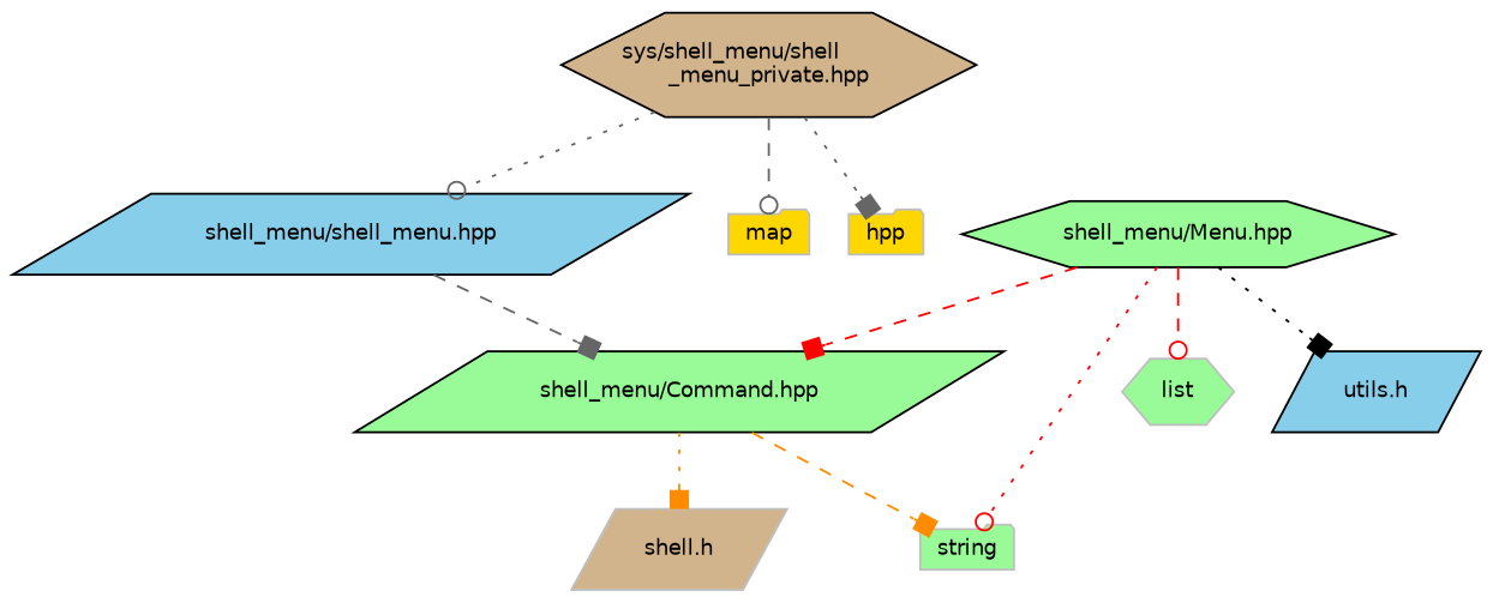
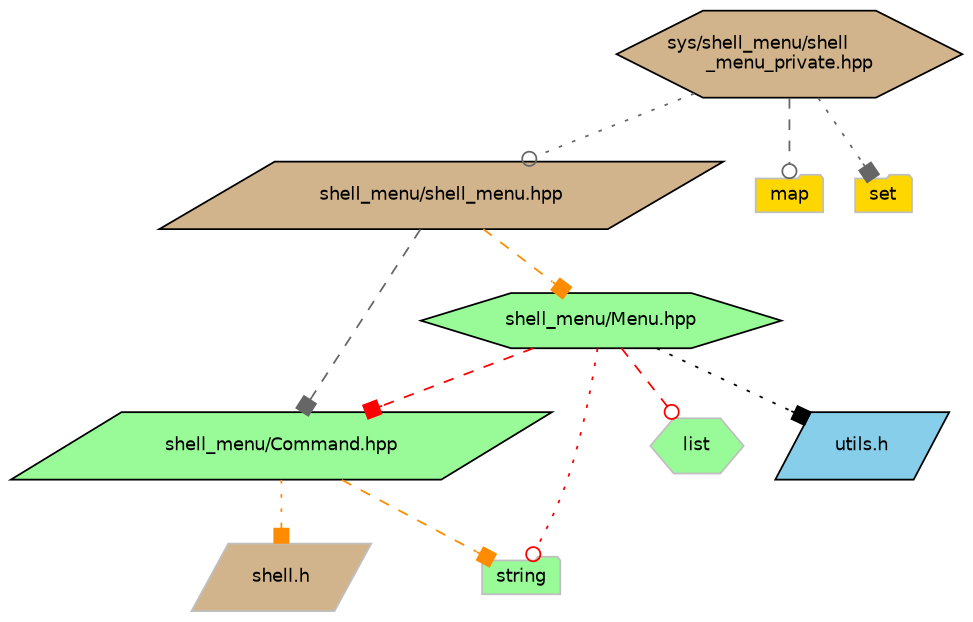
  digraph {
    node [color=black fillcolor=palegreen fontname=Helvetica fontsize=10 shape=parallelogram style=filled]
    edge [arrowhead=box color=gray40 fontname=Helvetica fontsize=10 labelfontname=Helvetica labelfontsize=10 style=dashed]
    n1 [fillcolor=tan fontcolor=black height=0.2 label="sys/shell_menu/shell\l_menu_private.hpp" shape=hexagon width=0.4]
-   n2 [fillcolor=skyblue height=0.2 label="shell_menu/shell_menu.hpp" width=0.4]
+   n2 [fillcolor=tan height=0.2 label="shell_menu/shell_menu.hpp" width=0.4]
    n3 [color=grey75 fillcolor=gold height=0.2 label=map shape=folder width=0.4]
-   n4 [color=grey75 fillcolor=gold height=0.2 label=hpp shape=folder width=0.4]
+   n4 [color=grey75 fillcolor=gold height=0.2 label=set shape=folder width=0.4]
    n5 [height=0.2 label="shell_menu/Command.hpp" width=0.4]
    n6 [height=0.2 label="shell_menu/Menu.hpp" shape=hexagon width=0.4]
    n7 [color=grey75 height=0.2 label=string shape=folder width=0.4]
    n8 [color=grey75 fillcolor=tan height=0.2 label="shell.h" width=0.4]
    n9 [color=grey75 height=0.2 label=list shape=hexagon width=0.4]
    n10 [fillcolor=skyblue height=0.2 label="utils.h" width=0.4]
    n1 -> n2 [arrowhead=odot style=dotted]
    n1 -> n3 [arrowhead=odot]
    n1 -> n4 [style=dotted]
    n2 -> n5
+   n2 -> n6 [color=darkorange]
    n5 -> n7 [color=darkorange]
    n5 -> n8 [color=darkorange style=dotted]
    n6 -> n5 [color=red]
    n6 -> n7 [arrowhead=odot color=red style=dotted]
    n6 -> n9 [arrowhead=odot color=red]
    n6 -> n10 [color=black style=dotted]
  }
